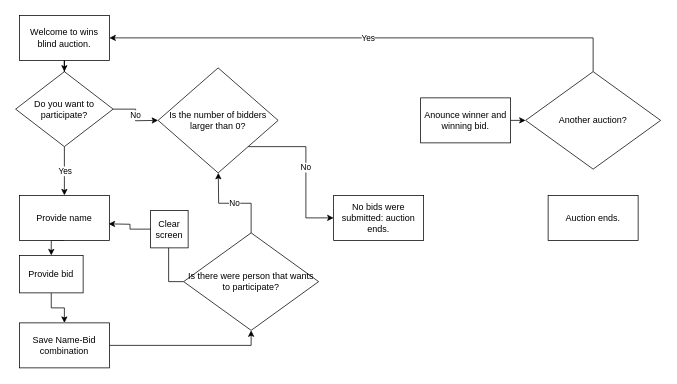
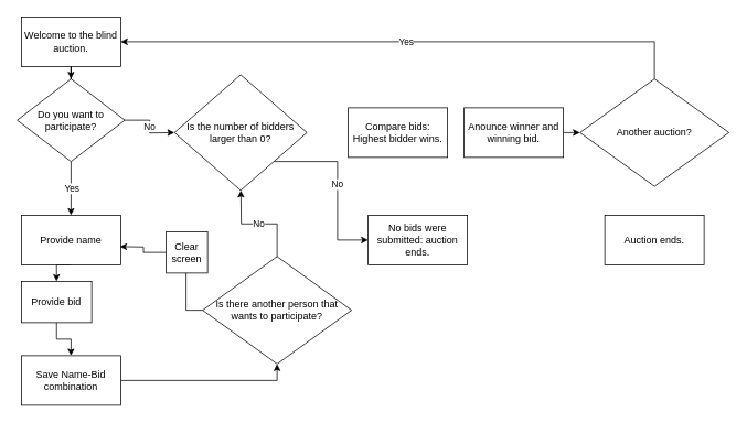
  <mxCell id="0" />
  <mxCell id="1" parent="0" />
  <mxCell id="2" style="edgeStyle=orthogonalEdgeStyle;rounded=0;orthogonalLoop=1;jettySize=auto;html=1;exitX=0.5;exitY=1;exitDx=0;exitDy=0;" edge="1" parent="1" source="3" target="6"><mxGeometry relative="1" as="geometry"><mxPoint x="85" y="140" as="targetPoint" /></mxGeometry></mxCell>
- <mxCell id="3" value="Welcome to wins blind auction." style="rounded=0;whiteSpace=wrap;html=1;" vertex="1" parent="1"><mxGeometry x="25" y="20" width="120" height="60" as="geometry" /></mxCell>
+ <mxCell id="3" value="Welcome to the blind auction." style="rounded=0;whiteSpace=wrap;html=1;" vertex="1" parent="1"><mxGeometry x="25" y="20" width="120" height="60" as="geometry" /></mxCell>
  <mxCell id="4" value="No" style="edgeStyle=orthogonalEdgeStyle;rounded=0;orthogonalLoop=1;jettySize=auto;html=1;exitX=1;exitY=0.5;exitDx=0;exitDy=0;" edge="1" parent="1" source="6"><mxGeometry relative="1" as="geometry"><mxPoint x="210" y="160" as="targetPoint" /></mxGeometry></mxCell>
  <mxCell id="5" value="Yes" style="edgeStyle=orthogonalEdgeStyle;rounded=0;orthogonalLoop=1;jettySize=auto;html=1;exitX=0.5;exitY=1;exitDx=0;exitDy=0;" edge="1" parent="1" source="6"><mxGeometry relative="1" as="geometry"><mxPoint x="85" y="260" as="targetPoint" /></mxGeometry></mxCell>
  <mxCell id="6" value="Do you want to participate?" style="rhombus;whiteSpace=wrap;html=1;" vertex="1" parent="1"><mxGeometry x="20" y="95" width="130" height="100" as="geometry" /></mxCell>
  <mxCell id="7" value="No" style="edgeStyle=orthogonalEdgeStyle;rounded=0;orthogonalLoop=1;jettySize=auto;html=1;exitX=0.5;exitY=0;exitDx=0;exitDy=0;" edge="1" parent="1" source="9"><mxGeometry relative="1" as="geometry"><mxPoint x="290.222" y="230" as="targetPoint" /></mxGeometry></mxCell>
  <mxCell id="8" style="edgeStyle=orthogonalEdgeStyle;rounded=0;orthogonalLoop=1;jettySize=auto;html=1;exitX=0;exitY=0.5;exitDx=0;exitDy=0;entryX=0.5;entryY=1;entryDx=0;entryDy=0;" edge="1" parent="1" source="9" target="25"><mxGeometry relative="1" as="geometry" /></mxCell>
- <mxCell id="9" value="Is there were person that wants to participate?" style="rhombus;whiteSpace=wrap;html=1;" vertex="1" parent="1"><mxGeometry x="244" y="310" width="180" height="130" as="geometry" /></mxCell>
+ <mxCell id="9" value="Is there another person that wants to participate?" style="rhombus;whiteSpace=wrap;html=1;" vertex="1" parent="1"><mxGeometry x="244" y="310" width="180" height="130" as="geometry" /></mxCell>
+ <mxCell id="10" value="Compare bids: Highest bidder wins." style="rounded=0;whiteSpace=wrap;html=1;" vertex="1" parent="1"><mxGeometry x="420" y="130" width="120" height="60" as="geometry" /></mxCell>
  <mxCell id="11" style="edgeStyle=orthogonalEdgeStyle;rounded=0;orthogonalLoop=1;jettySize=auto;html=1;exitX=0.5;exitY=1;exitDx=0;exitDy=0;entryX=0.5;entryY=0;entryDx=0;entryDy=0;" edge="1" parent="1" source="12" target="15"><mxGeometry relative="1" as="geometry" /></mxCell>
  <mxCell id="12" value="Provide name" style="rounded=0;whiteSpace=wrap;html=1;" vertex="1" parent="1"><mxGeometry x="25" y="260" width="120" height="60" as="geometry" /></mxCell>
  <mxCell id="13" style="edgeStyle=orthogonalEdgeStyle;rounded=0;orthogonalLoop=1;jettySize=auto;html=1;exitX=1;exitY=0.5;exitDx=0;exitDy=0;entryX=0.5;entryY=1;entryDx=0;entryDy=0;" edge="1" parent="1" source="18" target="9"><mxGeometry relative="1" as="geometry" /></mxCell>
  <mxCell id="14" style="edgeStyle=orthogonalEdgeStyle;rounded=0;orthogonalLoop=1;jettySize=auto;html=1;exitX=0.5;exitY=1;exitDx=0;exitDy=0;entryX=0.5;entryY=0;entryDx=0;entryDy=0;" edge="1" parent="1" source="15" target="18"><mxGeometry relative="1" as="geometry" /></mxCell>
  <mxCell id="15" value="Provide bid" style="rounded=0;whiteSpace=wrap;html=1;" vertex="1" parent="1"><mxGeometry x="25" y="340" width="85" height="50" as="geometry" /></mxCell>
  <mxCell id="16" style="edgeStyle=orthogonalEdgeStyle;rounded=0;orthogonalLoop=1;jettySize=auto;html=1;exitX=1;exitY=0.5;exitDx=0;exitDy=0;entryX=0;entryY=0.5;entryDx=0;entryDy=0;" edge="1" parent="1" source="17"><mxGeometry relative="1" as="geometry"><mxPoint x="700" y="160" as="targetPoint" /></mxGeometry></mxCell>
  <mxCell id="17" value="Anounce winner and winning bid." style="rounded=0;whiteSpace=wrap;html=1;" vertex="1" parent="1"><mxGeometry x="560" y="130" width="120" height="60" as="geometry" /></mxCell>
  <mxCell id="18" value="Save Name-Bid combination" style="rounded=0;whiteSpace=wrap;html=1;" vertex="1" parent="1"><mxGeometry x="25" y="430" width="120" height="60" as="geometry" /></mxCell>
  <mxCell id="19" value="No" style="edgeStyle=orthogonalEdgeStyle;rounded=0;orthogonalLoop=1;jettySize=auto;html=1;exitX=1;exitY=1;exitDx=0;exitDy=0;entryX=0;entryY=0.5;entryDx=0;entryDy=0;" edge="1" parent="1" source="20" target="21"><mxGeometry relative="1" as="geometry"><mxPoint x="390" y="250" as="targetPoint" /></mxGeometry></mxCell>
  <mxCell id="20" value="Is the number of bidders larger than 0?" style="rhombus;whiteSpace=wrap;html=1;" vertex="1" parent="1"><mxGeometry x="210" y="90" width="160" height="140" as="geometry" /></mxCell>
  <mxCell id="21" value="No bids were submitted: auction ends." style="rounded=0;whiteSpace=wrap;html=1;" vertex="1" parent="1"><mxGeometry x="444" y="260" width="120" height="60" as="geometry" /></mxCell>
  <mxCell id="22" value="Yes" style="edgeStyle=orthogonalEdgeStyle;rounded=0;orthogonalLoop=1;jettySize=auto;html=1;exitX=0.5;exitY=0;exitDx=0;exitDy=0;entryX=1;entryY=0.5;entryDx=0;entryDy=0;" edge="1" parent="1" source="23" target="3"><mxGeometry relative="1" as="geometry" /></mxCell>
  <mxCell id="23" value="Another auction?" style="rhombus;whiteSpace=wrap;html=1;" vertex="1" parent="1"><mxGeometry x="700" y="95" width="180" height="130" as="geometry" /></mxCell>
  <mxCell id="24" value="Auction ends." style="rounded=0;whiteSpace=wrap;html=1;" vertex="1" parent="1"><mxGeometry x="730" y="260" width="120" height="60" as="geometry" /></mxCell>
  <mxCell id="25" value="Clear screen" style="whiteSpace=wrap;html=1;aspect=fixed;" vertex="1" parent="1"><mxGeometry x="200" y="280" width="50" height="50" as="geometry" /></mxCell>
  <mxCell id="26" style="edgeStyle=orthogonalEdgeStyle;rounded=0;orthogonalLoop=1;jettySize=auto;html=1;exitX=0;exitY=0.5;exitDx=0;exitDy=0;" edge="1" parent="1" source="25"><mxGeometry relative="1" as="geometry"><mxPoint x="144" y="298" as="targetPoint" /></mxGeometry></mxCell>
